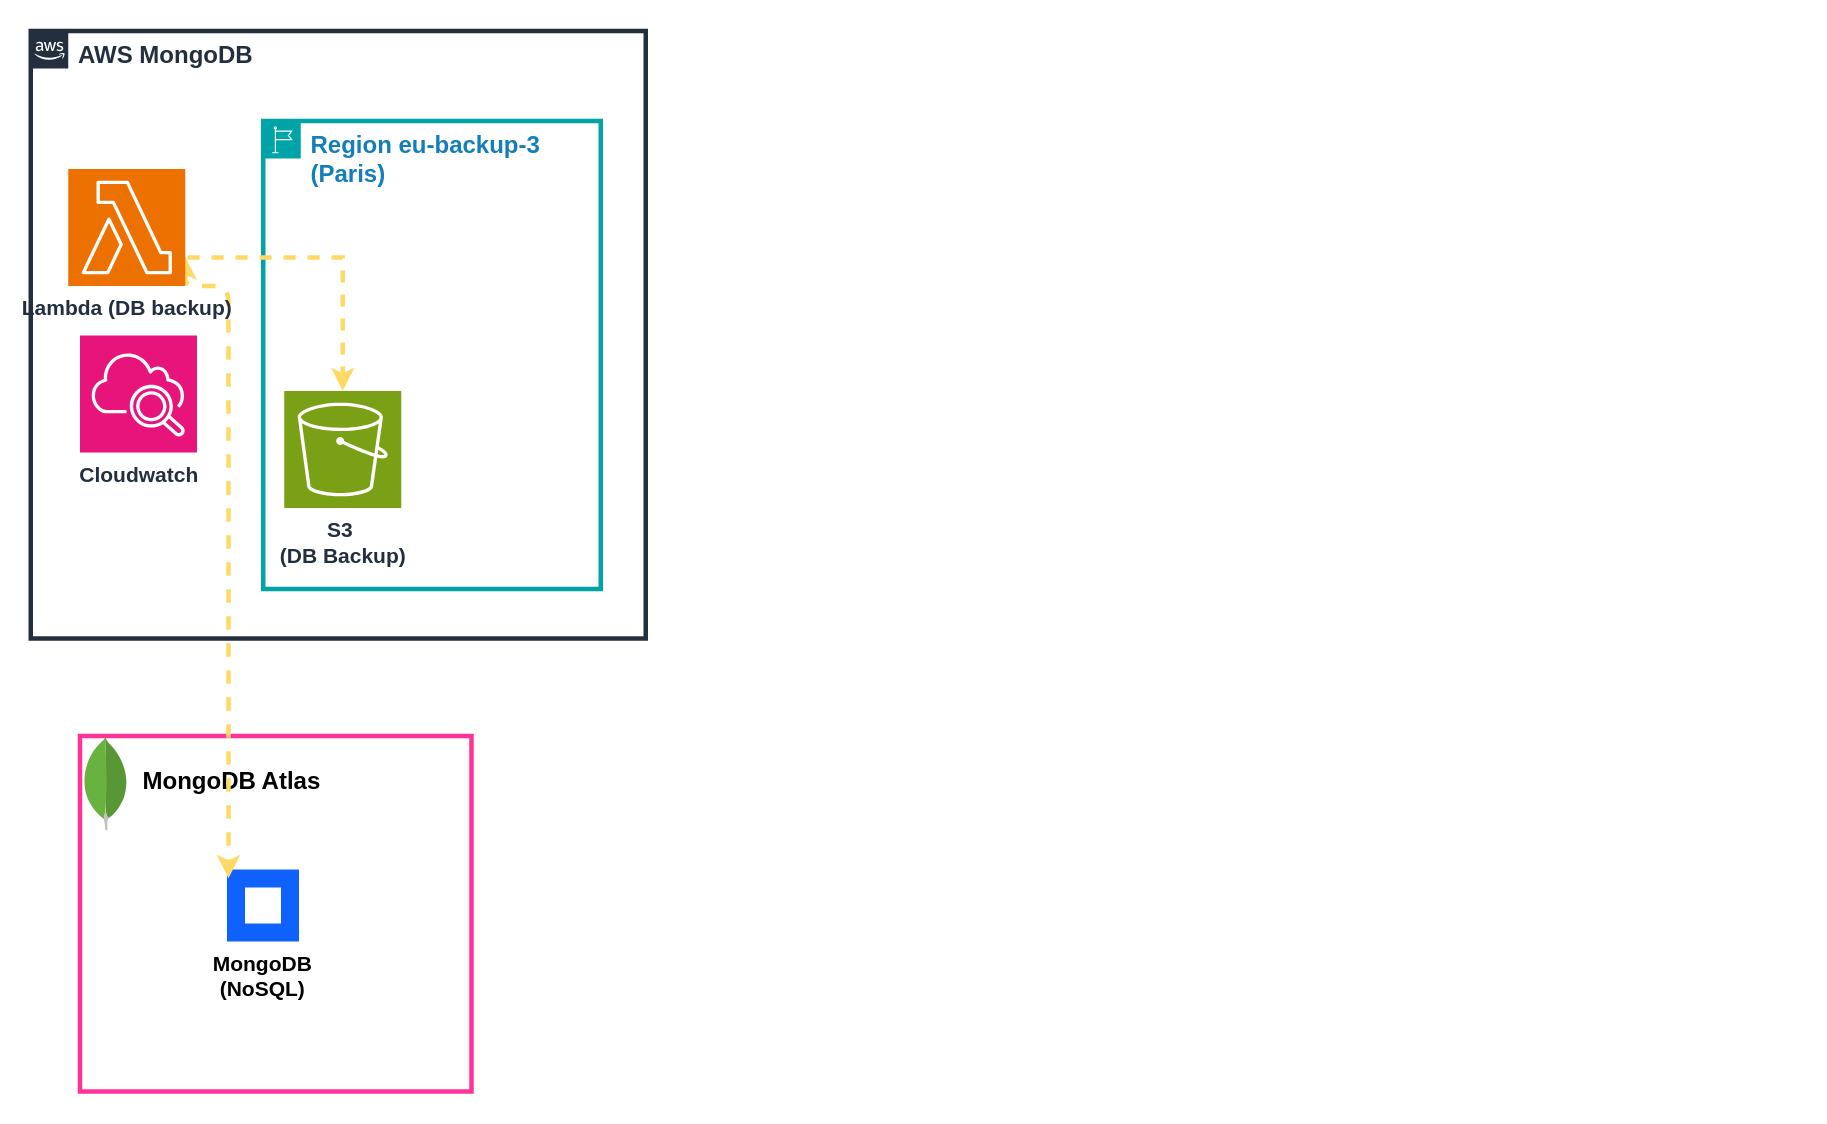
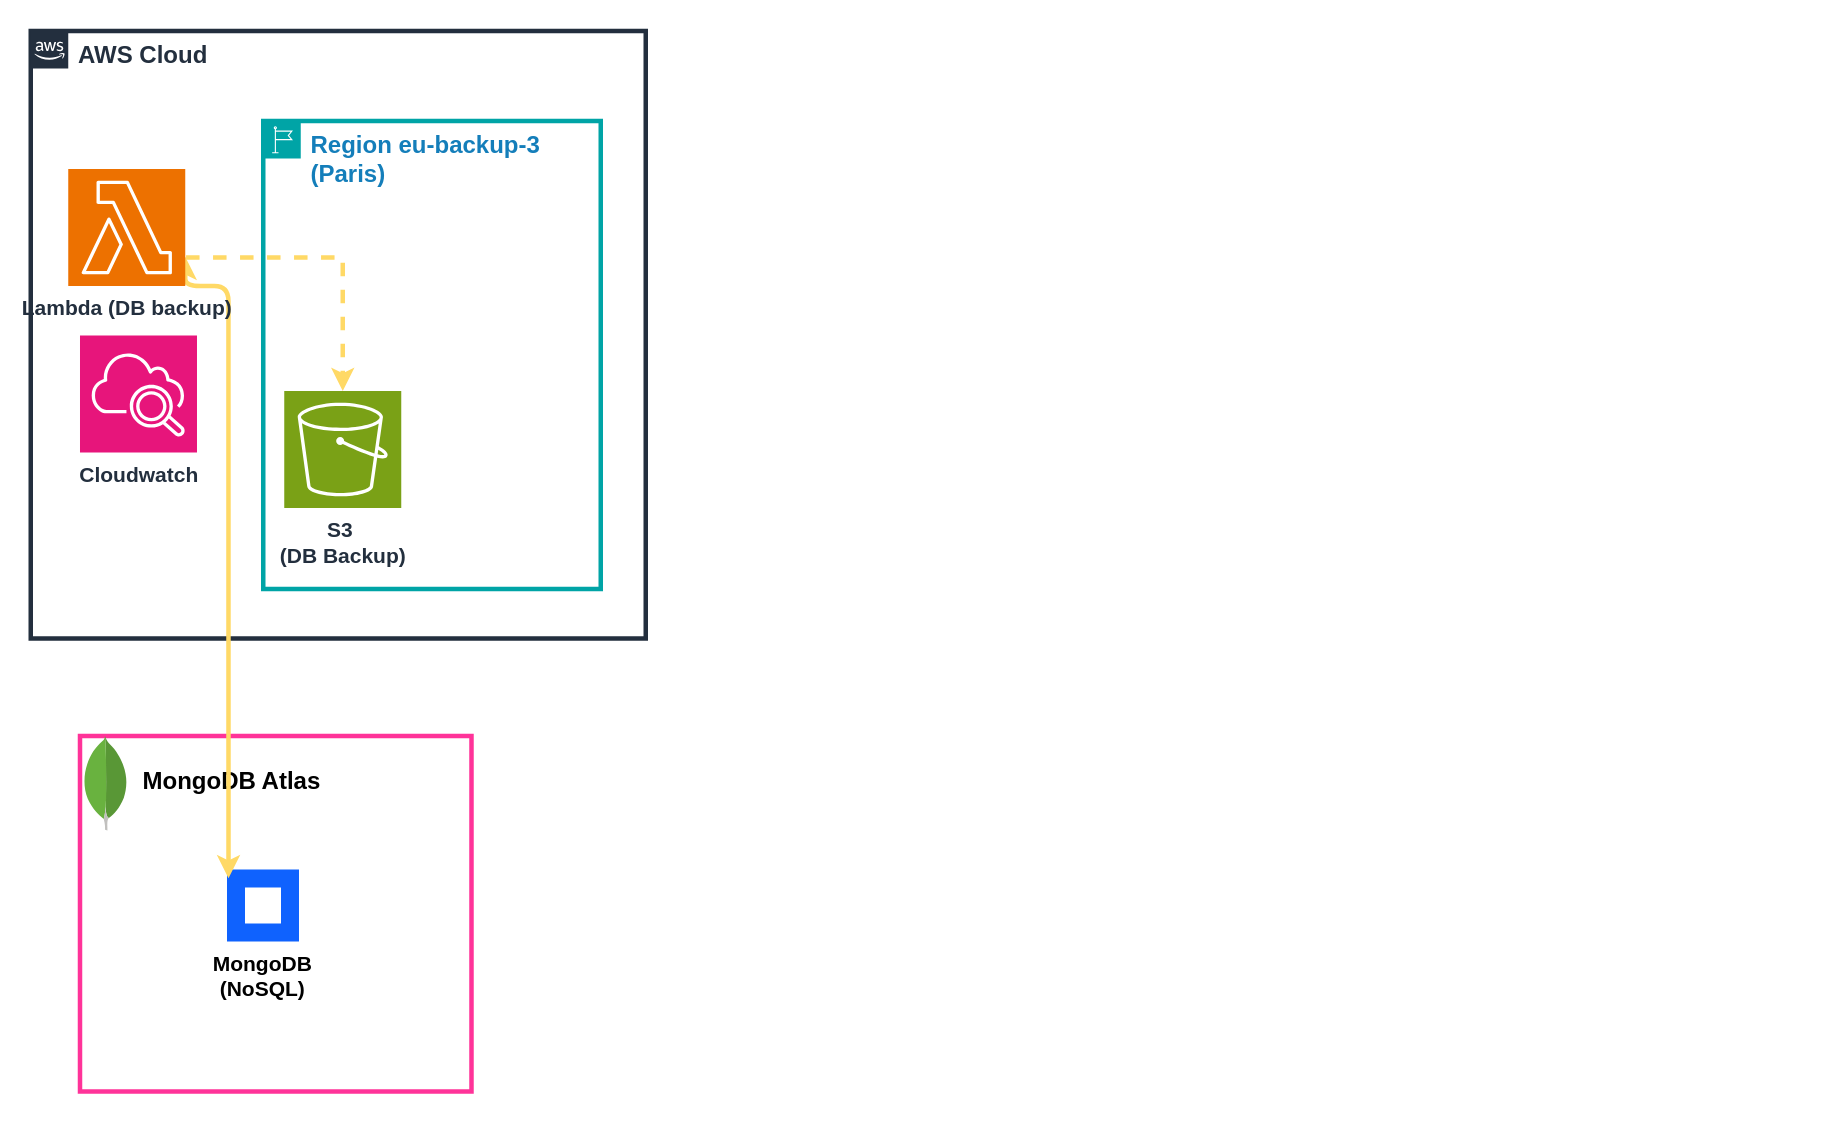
  <mxCell id="0" />
  <mxCell id="1" parent="0" />
- <mxCell id="2" value="AWS MongoDB" style="points=[[0,0],[0.25,0],[0.5,0],[0.75,0],[1,0],[1,0.25],[1,0.5],[1,0.75],[1,1],[0.75,1],[0.5,1],[0.25,1],[0,1],[0,0.75],[0,0.5],[0,0.25]];outlineConnect=0;gradientColor=none;html=1;whiteSpace=wrap;fontSize=16;fontStyle=1;shape=mxgraph.aws4.group;grIcon=mxgraph.aws4.group_aws_cloud_alt;strokeColor=#232F3E;verticalAlign=top;align=left;spacingLeft=30;fontColor=#232F3E;dashed=0;fillColor=none;strokeWidth=3;" vertex="1" parent="1"><mxGeometry x="20" y="20" width="410" height="405" as="geometry" /></mxCell>
+ <mxCell id="2" value="AWS Cloud" style="points=[[0,0],[0.25,0],[0.5,0],[0.75,0],[1,0],[1,0.25],[1,0.5],[1,0.75],[1,1],[0.75,1],[0.5,1],[0.25,1],[0,1],[0,0.75],[0,0.5],[0,0.25]];outlineConnect=0;gradientColor=none;html=1;whiteSpace=wrap;fontSize=16;fontStyle=1;shape=mxgraph.aws4.group;grIcon=mxgraph.aws4.group_aws_cloud_alt;strokeColor=#232F3E;verticalAlign=top;align=left;spacingLeft=30;fontColor=#232F3E;dashed=0;fillColor=none;strokeWidth=3;" vertex="1" parent="1"><mxGeometry x="20" y="20" width="410" height="405" as="geometry" /></mxCell>
  <mxCell id="3" value="MongoDB Atlas" style="swimlane;fontStyle=1;horizontal=1;collapsible=0;startSize=28;swimlaneLine=0;swimlaneFillColor=none;fillColor=none;rounded=0;whiteSpace=wrap;html=1;absoluteArcSize=1;arcSize=0;strokeColor=#FF3399;verticalAlign=top;align=left;spacingLeft=40;dashed=0;strokeWidth=3;container=1;fontSize=16;spacingBottom=0;spacingTop=14;" vertex="1" parent="1"><mxGeometry x="52.83" y="490" width="261" height="237" as="geometry" /></mxCell>
  <mxCell id="4" value="" style="dashed=0;outlineConnect=0;html=1;align=center;labelPosition=center;verticalLabelPosition=bottom;verticalAlign=top;shape=mxgraph.weblogos.mongodb" vertex="1" parent="3"><mxGeometry x="2" width="30.11" height="63" as="geometry" /></mxCell>
  <mxCell id="5" value="MongoDB&#10;(NoSQL)" style="shape=rect;fillColor=#0F62FE;aspect=fixed;resizable=0;labelPosition=center;verticalLabelPosition=bottom;align=center;verticalAlign=top;strokeColor=none;fontSize=14;fontStyle=1" vertex="1" parent="3"><mxGeometry x="98" y="89" width="48" height="48" as="geometry" /></mxCell>
  <mxCell id="6" value="" style="fillColor=#ffffff;strokeColor=none;dashed=0;outlineConnect=0;html=1;labelPosition=center;verticalLabelPosition=bottom;verticalAlign=top;part=1;movable=0;resizable=0;rotatable=0;shape=mxgraph.ibm_cloud.database--mongodb" vertex="1" parent="5"><mxGeometry width="24" height="24" relative="1" as="geometry"><mxPoint x="12" y="12" as="offset" /></mxGeometry></mxCell>
  <mxCell id="7" value="Region eu-backup-3 (Paris)" style="points=[[0,0],[0.25,0],[0.5,0],[0.75,0],[1,0],[1,0.25],[1,0.5],[1,0.75],[1,1],[0.75,1],[0.5,1],[0.25,1],[0,1],[0,0.75],[0,0.5],[0,0.25]];outlineConnect=0;gradientColor=none;html=1;whiteSpace=wrap;fontSize=16;fontStyle=1;container=1;pointerEvents=0;collapsible=0;recursiveResize=0;shape=mxgraph.aws4.group;grIcon=mxgraph.aws4.group_region;strokeColor=#00A4A6;fillColor=none;verticalAlign=top;align=left;spacingLeft=30;fontColor=#147EBA;strokeWidth=3;" vertex="1" parent="1"><mxGeometry x="175" y="80" width="225" height="312" as="geometry" /></mxCell>
  <mxCell id="8" style="edgeStyle=orthogonalEdgeStyle;rounded=0;orthogonalLoop=1;jettySize=auto;html=1;exitX=0.5;exitY=1;exitDx=0;exitDy=0;" edge="1" parent="7"><mxGeometry relative="1" as="geometry"><mxPoint x="1033.0" y="491.0" as="sourcePoint" /><mxPoint x="1033.0" y="491.0" as="targetPoint" /></mxGeometry></mxCell>
  <mxCell id="9" style="edgeStyle=orthogonalEdgeStyle;rounded=0;orthogonalLoop=1;jettySize=auto;html=1;exitX=0.5;exitY=1;exitDx=0;exitDy=0;" edge="1" parent="7"><mxGeometry relative="1" as="geometry"><mxPoint x="1033.0" y="491.0" as="sourcePoint" /><mxPoint x="1033.0" y="491.0" as="targetPoint" /></mxGeometry></mxCell>
  <mxCell id="10" style="edgeStyle=orthogonalEdgeStyle;rounded=0;orthogonalLoop=1;jettySize=auto;html=1;exitX=0.5;exitY=1;exitDx=0;exitDy=0;" edge="1" parent="7"><mxGeometry relative="1" as="geometry"><mxPoint x="528.96" y="406.31" as="sourcePoint" /><mxPoint x="528.96" y="406.31" as="targetPoint" /></mxGeometry></mxCell>
  <mxCell id="11" value="&lt;div&gt;&lt;b&gt;S3&amp;nbsp;&lt;/b&gt;&lt;/div&gt;&lt;div&gt;&lt;b&gt;(DB Backup)&lt;/b&gt;&lt;/div&gt;" style="sketch=0;points=[[0,0,0],[0.25,0,0],[0.5,0,0],[0.75,0,0],[1,0,0],[0,1,0],[0.25,1,0],[0.5,1,0],[0.75,1,0],[1,1,0],[0,0.25,0],[0,0.5,0],[0,0.75,0],[1,0.25,0],[1,0.5,0],[1,0.75,0]];outlineConnect=0;fontColor=#232F3E;fillColor=#7AA116;strokeColor=#ffffff;dashed=0;verticalLabelPosition=bottom;verticalAlign=top;align=center;html=1;fontSize=14;fontStyle=0;aspect=fixed;shape=mxgraph.aws4.resourceIcon;resIcon=mxgraph.aws4.s3;shadow=0;" vertex="1" parent="7"><mxGeometry x="14" y="180" width="78" height="78" as="geometry" /></mxCell>
- <mxCell id="12" style="edgeStyle=orthogonalEdgeStyle;rounded=1;orthogonalLoop=1;jettySize=auto;html=1;strokeWidth=3;strokeColor=#FFD966;flowAnimation=0;startArrow=classic;startFill=1;curved=0;exitX=1;exitY=0.75;exitDx=0;exitDy=0;exitPerimeter=0;entryX=0.021;entryY=0.122;entryDx=0;entryDy=0;entryPerimeter=0;dashed=1;" edge="1" parent="1" source="13" target="5"><mxGeometry relative="1" as="geometry"><Array as="points"><mxPoint x="152" y="190" /></Array></mxGeometry></mxCell>
+ <mxCell id="12" style="edgeStyle=orthogonalEdgeStyle;rounded=1;orthogonalLoop=1;jettySize=auto;html=1;strokeWidth=3;strokeColor=#FFD966;flowAnimation=0;startArrow=classic;startFill=1;curved=0;exitX=1;exitY=0.75;exitDx=0;exitDy=0;exitPerimeter=0;entryX=0.021;entryY=0.122;entryDx=0;entryDy=0;entryPerimeter=0;" edge="1" parent="1" source="13" target="5"><mxGeometry relative="1" as="geometry"><Array as="points"><mxPoint x="152" y="190" /></Array></mxGeometry></mxCell>
  <mxCell id="13" value="&lt;span&gt;Lambda (DB backup)&lt;br&gt;&lt;/span&gt;" style="sketch=0;points=[[0,0,0],[0.25,0,0],[0.5,0,0],[0.75,0,0],[1,0,0],[0,1,0],[0.25,1,0],[0.5,1,0],[0.75,1,0],[1,1,0],[0,0.25,0],[0,0.5,0],[0,0.75,0],[1,0.25,0],[1,0.5,0],[1,0.75,0]];outlineConnect=0;fontColor=#232F3E;fillColor=#ED7100;strokeColor=#ffffff;dashed=0;verticalLabelPosition=bottom;verticalAlign=top;align=center;html=1;fontSize=14;fontStyle=1;aspect=fixed;shape=mxgraph.aws4.resourceIcon;resIcon=mxgraph.aws4.lambda;" vertex="1" parent="1"><mxGeometry x="45" y="112" width="78" height="78" as="geometry" /></mxCell>
  <mxCell id="14" value="&lt;span&gt;Cloudwatch&lt;/span&gt;" style="sketch=0;points=[[0,0,0],[0.25,0,0],[0.5,0,0],[0.75,0,0],[1,0,0],[0,1,0],[0.25,1,0],[0.5,1,0],[0.75,1,0],[1,1,0],[0,0.25,0],[0,0.5,0],[0,0.75,0],[1,0.25,0],[1,0.5,0],[1,0.75,0]];points=[[0,0,0],[0.25,0,0],[0.5,0,0],[0.75,0,0],[1,0,0],[0,1,0],[0.25,1,0],[0.5,1,0],[0.75,1,0],[1,1,0],[0,0.25,0],[0,0.5,0],[0,0.75,0],[1,0.25,0],[1,0.5,0],[1,0.75,0]];outlineConnect=0;fontColor=#232F3E;fillColor=#E7157B;strokeColor=#ffffff;dashed=0;verticalLabelPosition=bottom;verticalAlign=top;align=center;html=1;fontSize=14;fontStyle=1;aspect=fixed;shape=mxgraph.aws4.resourceIcon;resIcon=mxgraph.aws4.cloudwatch_2;" vertex="1" parent="1"><mxGeometry x="52.83" y="223" width="78" height="78" as="geometry" /></mxCell>
- <mxCell id="15" style="edgeStyle=orthogonalEdgeStyle;rounded=0;orthogonalLoop=1;jettySize=auto;html=1;entryX=0.5;entryY=0;entryDx=0;entryDy=0;entryPerimeter=0;strokeWidth=3;strokeColor=#FFD966;flowAnimation=1;" edge="1" parent="1" source="13" target="11"><mxGeometry relative="1" as="geometry"><Array as="points"><mxPoint x="228" y="171" /></Array></mxGeometry></mxCell>
+ <mxCell id="15" style="edgeStyle=orthogonalEdgeStyle;rounded=0;orthogonalLoop=1;jettySize=auto;html=1;entryX=0.5;entryY=0;entryDx=0;entryDy=0;entryPerimeter=0;strokeWidth=3;strokeColor=#FFD966;flowAnimation=1;dashed=1;" edge="1" parent="1" source="13" target="11"><mxGeometry relative="1" as="geometry"><Array as="points"><mxPoint x="228" y="171" /></Array></mxGeometry></mxCell>
